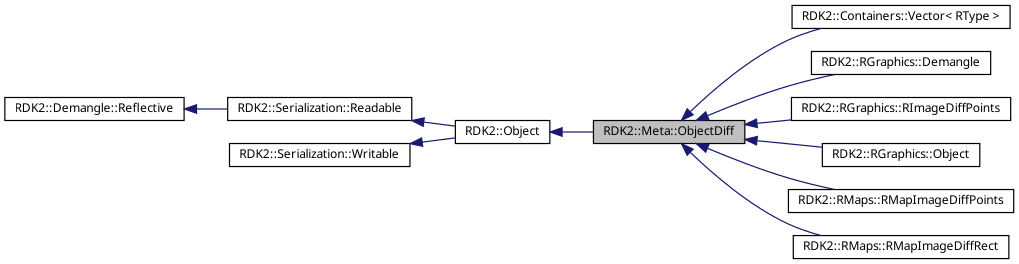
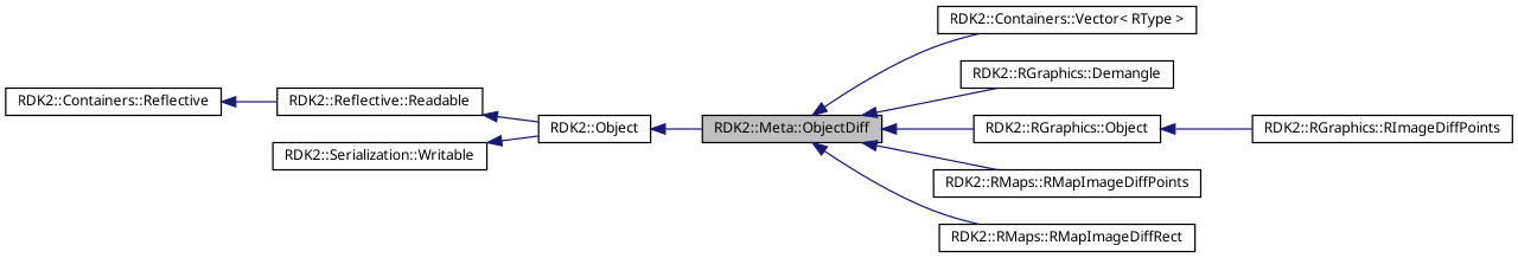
  digraph {
    rankdir=LR
    node [color=black fillcolor=white fontname="FreeSans.ttf" fontsize=10 shape=record style=filled]
    edge [color=midnightblue dir=back fontname="FreeSans.ttf" fontsize=10 labelfontname="FreeSans.ttf" labelfontsize=10 style=solid]
    n1 [fillcolor=grey75 fontcolor=black height=0.2 label="RDK2::Meta::ObjectDiff" width=0.4]
    n2 [height=0.2 label="RDK2::Containers::Vector\< RType \>" width=0.4]
    n3 [height=0.2 label="RDK2::RGraphics::Demangle" width=0.4]
    n4 [height=0.2 label="RDK2::RGraphics::RImageDiffPoints" width=0.4]
    n5 [height=0.2 label="RDK2::RGraphics::Object" width=0.4]
    n6 [height=0.2 label="RDK2::RMaps::RMapImageDiffPoints" width=0.4]
    n7 [height=0.2 label="RDK2::RMaps::RMapImageDiffRect" width=0.4]
    n8 [height=0.2 label="RDK2::Object" width=0.4]
-   n9 [height=0.2 label="RDK2::Serialization::Readable" width=0.4]
+   n9 [height=0.2 label="RDK2::Reflective::Readable" width=0.4]
    n10 [height=0.2 label="RDK2::Serialization::Writable" width=0.4]
-   n11 [height=0.2 label="RDK2::Demangle::Reflective" width=0.4]
+   n11 [height=0.2 label="RDK2::Containers::Reflective" width=0.4]
    n1 -> n2
    n1 -> n3
-   n1 -> n4
+   n5 -> n4
    n1 -> n5
    n1 -> n6
    n1 -> n7
    n8 -> n1
    n9 -> n8
    n10 -> n8
    n11 -> n9
  }
